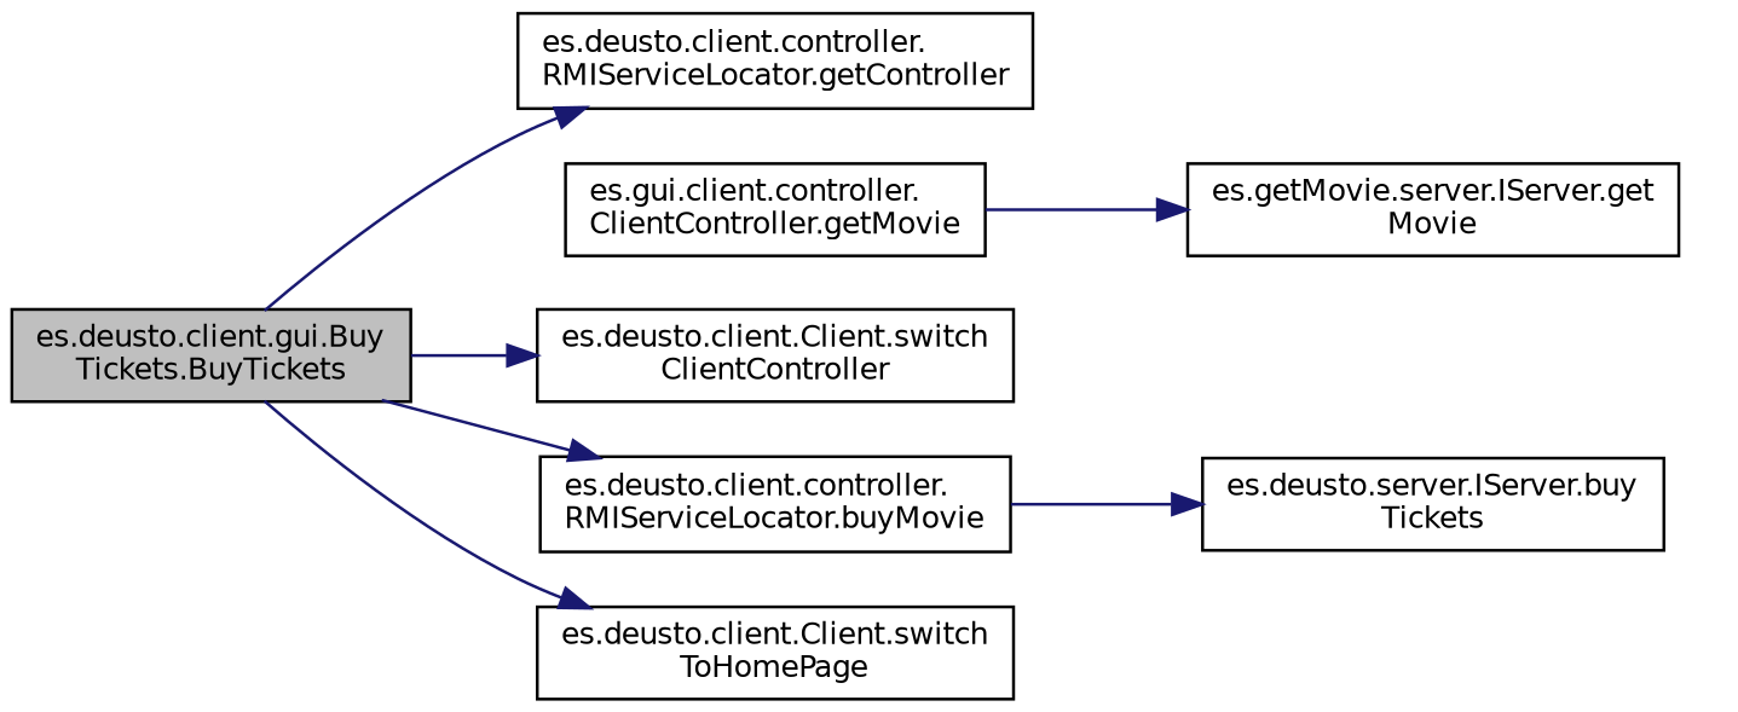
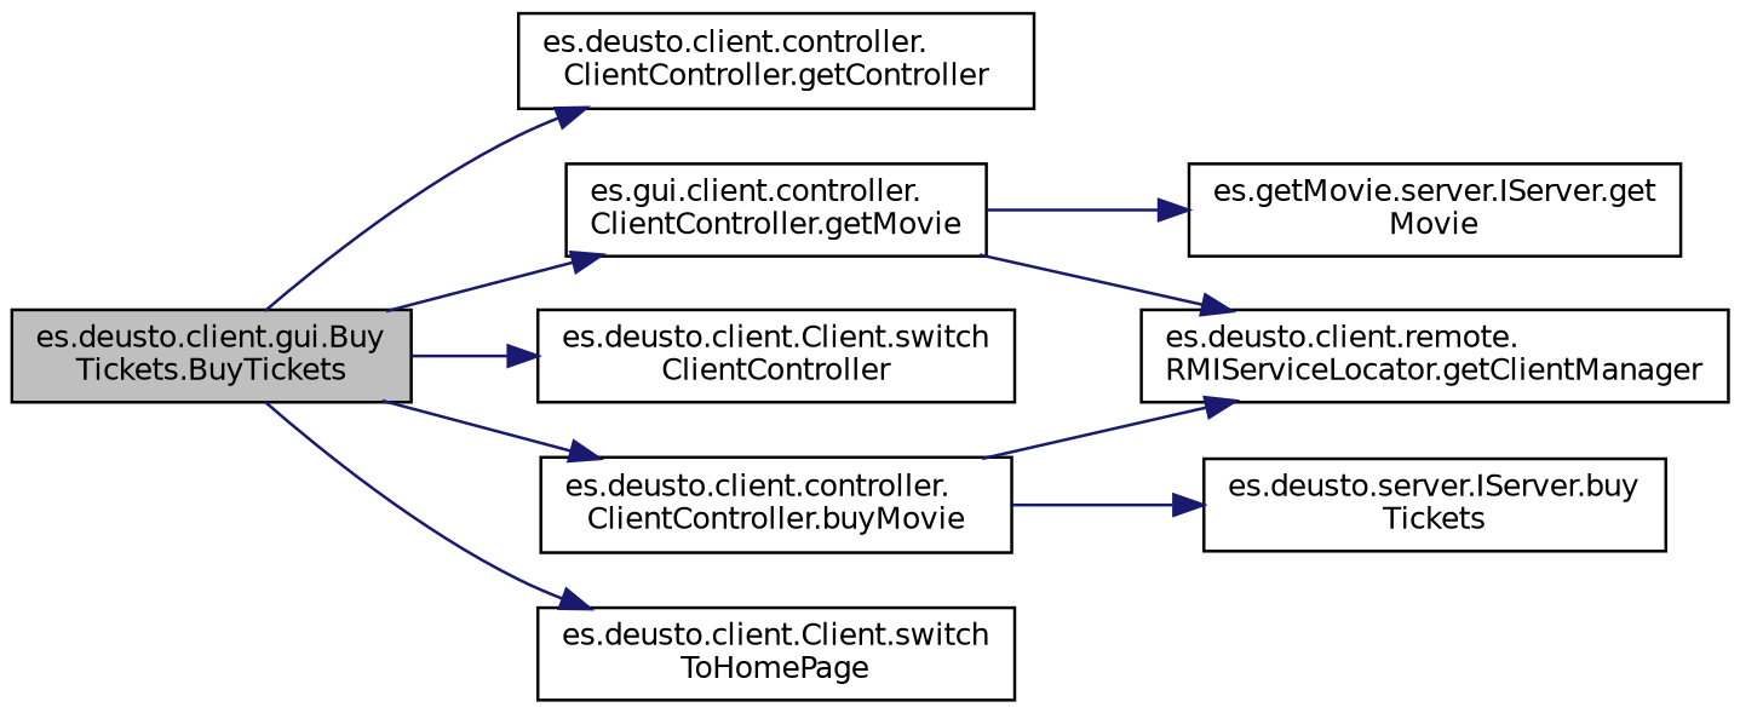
  digraph {
    rankdir=LR
    node [color=black fillcolor=white fontname=Helvetica fontsize=10 shape=record style=filled]
    edge [color=midnightblue fontname=Helvetica fontsize=10 labelfontname=Helvetica labelfontsize=10 style=solid]
    n1 [fillcolor=grey75 fontcolor=black height=0.2 label="es.deusto.client.gui.Buy\lTickets.BuyTickets" width=0.4]
-   n2 [height=0.2 label="es.deusto.client.controller.\lRMIServiceLocator.getController" width=0.4]
+   n2 [height=0.2 label="es.deusto.client.controller.\lClientController.getController" width=0.4]
    n3 [height=0.2 label="es.gui.client.controller.\lClientController.getMovie" width=0.4]
    n4 [height=0.2 label="es.deusto.client.Client.switch\lClientController" width=0.4]
-   n5 [height=0.2 label="es.deusto.client.controller.\lRMIServiceLocator.buyMovie" width=0.4]
+   n5 [height=0.2 label="es.deusto.client.controller.\lClientController.buyMovie" width=0.4]
    n6 [height=0.2 label="es.deusto.client.Client.switch\lToHomePage" width=0.4]
+   n7 [height=0.2 label="es.deusto.client.remote.\lRMIServiceLocator.getClientManager" width=0.4]
    n8 [height=0.2 label="es.getMovie.server.IServer.get\lMovie" width=0.4]
    n9 [height=0.2 label="es.deusto.server.IServer.buy\lTickets" width=0.4]
    n1 -> n2
+   n1 -> n3
    n1 -> n4
    n1 -> n5
    n1 -> n6
+   n3 -> n7
    n3 -> n8
+   n5 -> n7
    n5 -> n9
  }
